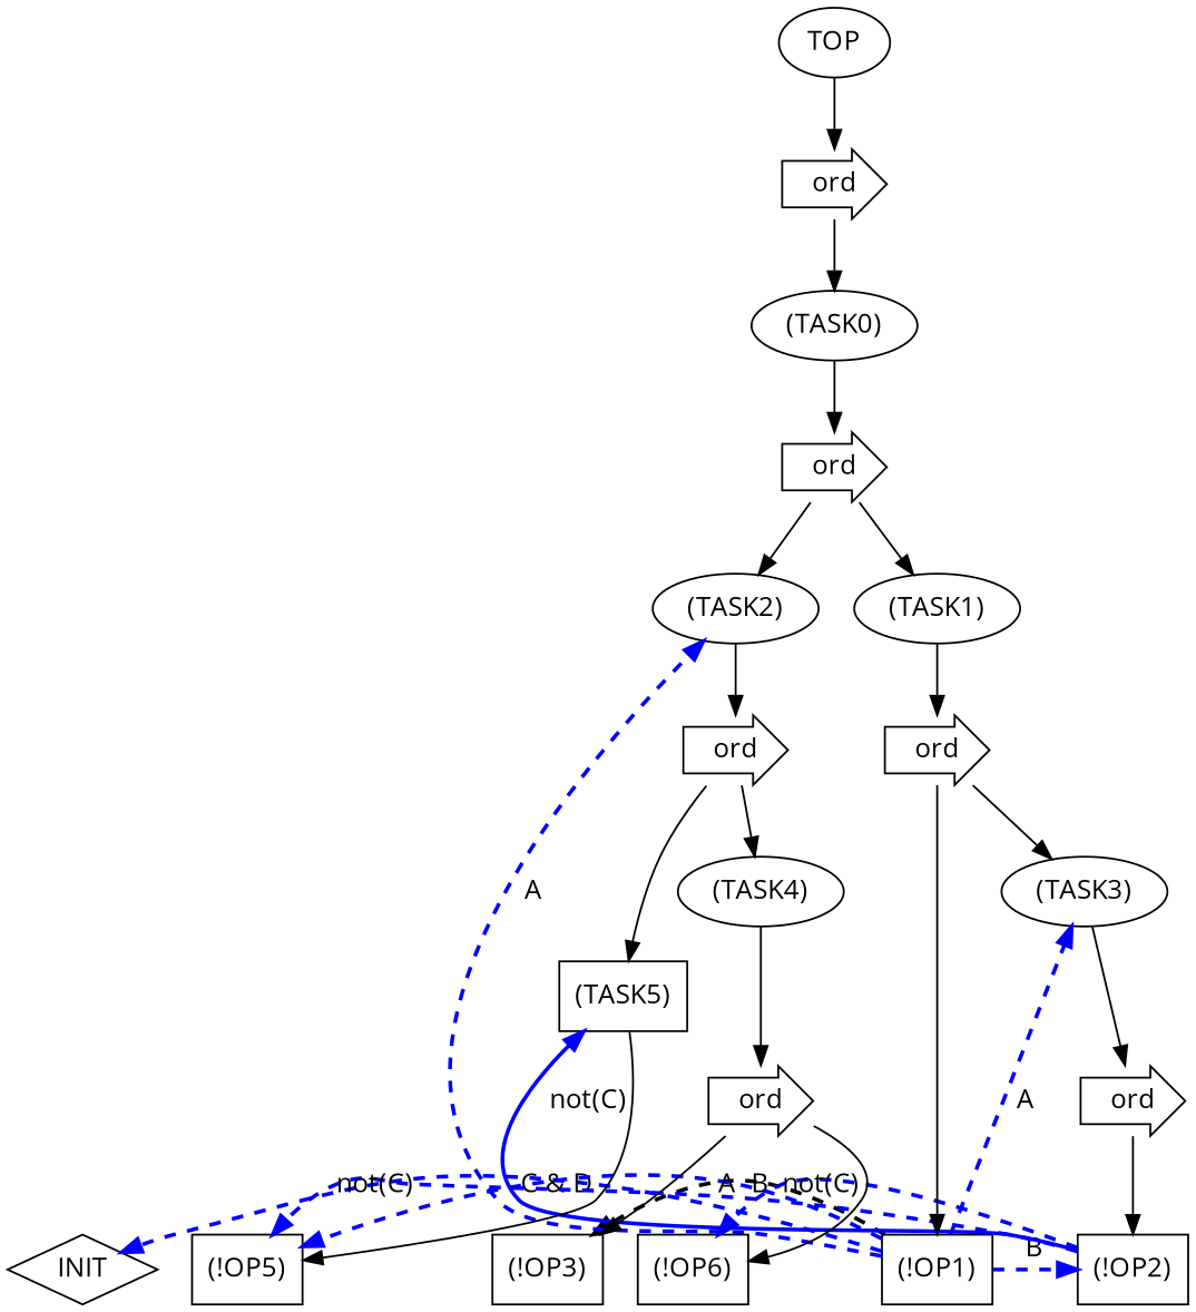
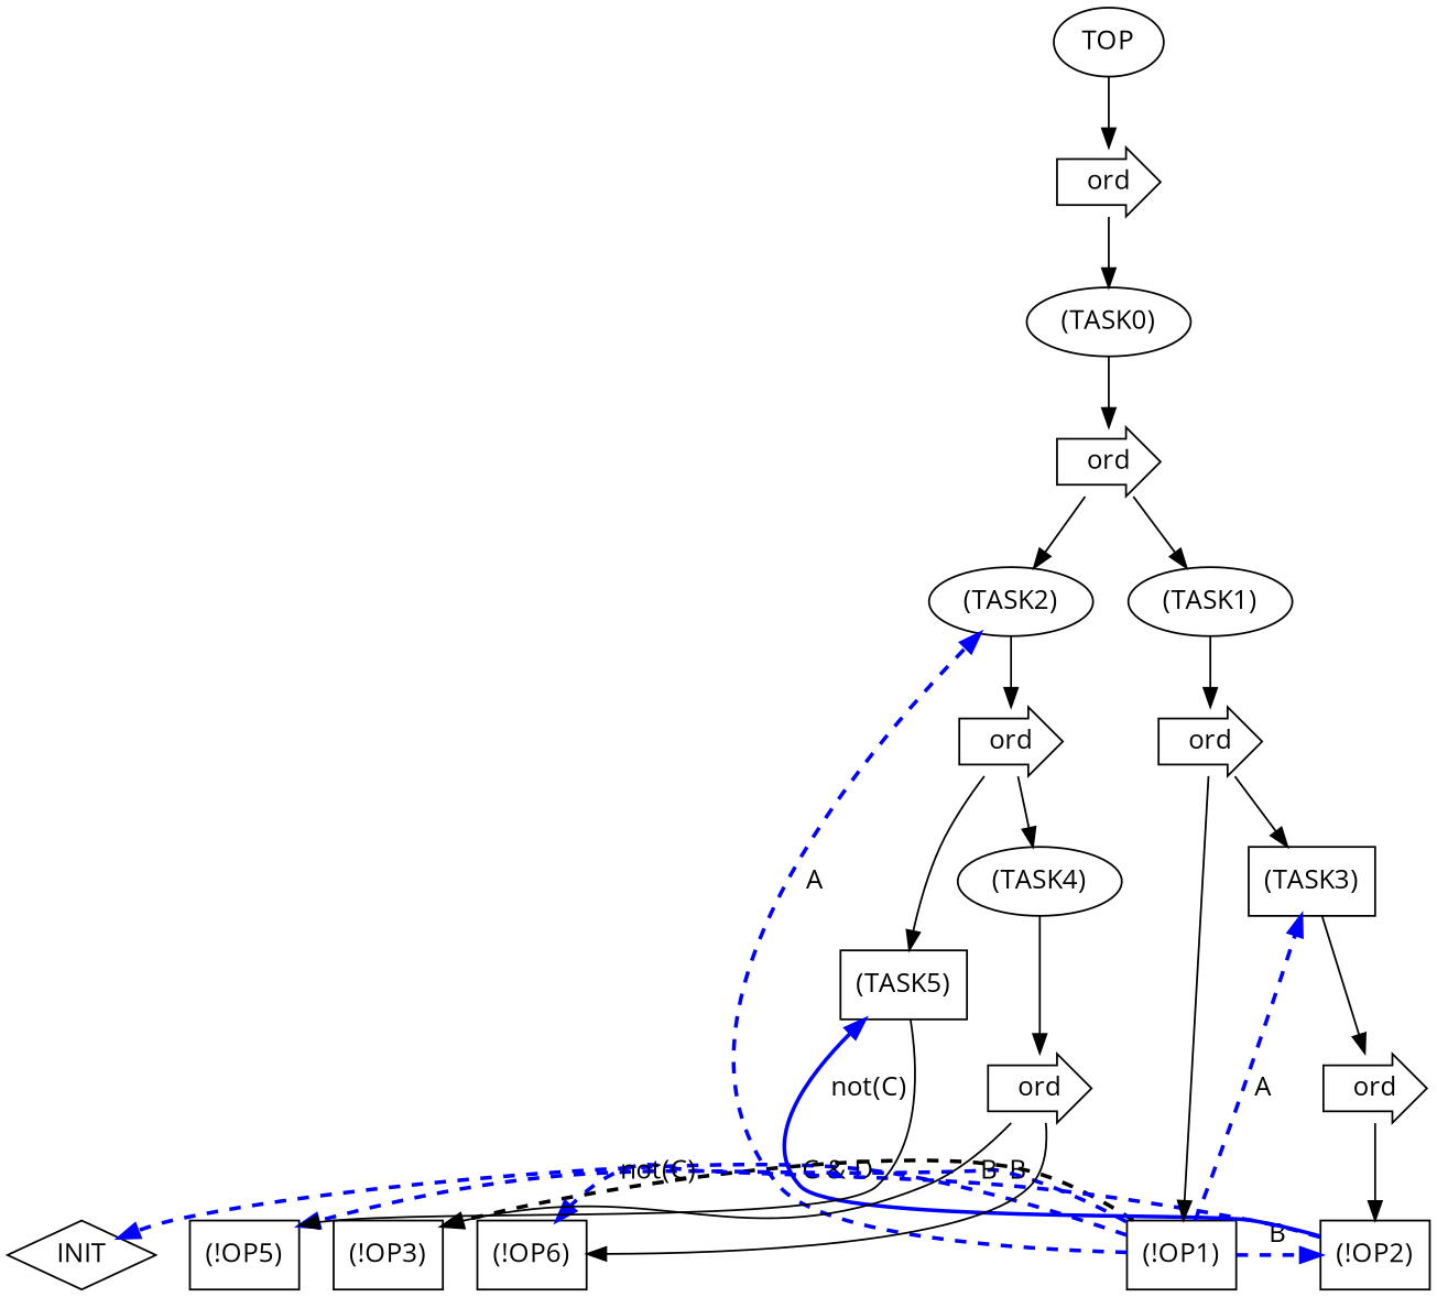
  digraph {
    fontname="Open Sans"
    node [fontname="Open Sans" shape=box]
    edge [fontname="Open Sans"]
    n1 [label=INIT rank=max shape=diamond]
    n2 [label="(!OP1)" rank=max]
    n3 [label="(!OP2)"]
    n4 [label="(!OP3)"]
    n5 [label="(!OP6)"]
    n6 [label="(!OP5)"]
-   n7 [label="(TASK3)" shape=ellipse]
+   n7 [label="(TASK3)"]
    n8 [label="(TASK2)" shape=ellipse]
    n9 [label="(TASK5)"]
    n10 [label=ord shape=rarrow]
    n11 [label=ord shape=rarrow]
    n12 [label=ord shape=rarrow]
    n13 [label="(TASK1)" shape=ellipse]
    n14 [label=ord shape=rarrow]
    n15 [label="(TASK4)" shape=ellipse]
    n16 [label=ord shape=rarrow]
    n17 [label="(TASK0)" shape=ellipse]
    n18 [label=ord shape=rarrow]
    n19 [label=TOP shape=ellipse]
    subgraph sub_1 {
      rank=max
      n1
      n2
      n3
      n4
      n5
      n6
    }
    n2 -> n1 [color=BLUE constraint=false label="C & D" penwidth=2.0 style=dashed]
    n2 -> n3 [color=BLUE constraint=false label=B penwidth=2.0 style=dashed]
    n2 -> n4 [color=black constraint=false label=B penwidth=2.0 style=dashed]
-   n2 -> n6 [color=BLUE constraint=false label=A penwidth=2.0 style=dashed]
+   n2 -> n6 [color=BLUE constraint=false label=B penwidth=2.0 style=dashed]
    n2 -> n7 [color=BLUE constraint=false label=A penwidth=2.0 style=dashed]
    n2 -> n8 [color=BLUE constraint=false label=A penwidth=2.0 style=dashed]
    n3 -> n5 [color=BLUE constraint=false label="not(C)" penwidth=2.0 style=dashed]
-   n3 -> n6 [color=BLUE constraint=false label="not(C)" penwidth=2.0 style=dashed]
    n3 -> n9 [color=BLUE constraint=false label="not(C)" penwidth=2.0 style=solid]
    n7 -> n10
    n8 -> n11
    n9 -> n6
    n10 -> n3
    n11 -> n9
    n11 -> n15
    n12 -> n2
    n12 -> n7
    n13 -> n12
    n14 -> n4
    n14 -> n5
    n15 -> n14
    n16 -> n8
    n16 -> n13
    n17 -> n16
    n18 -> n17
    n19 -> n18
  }
